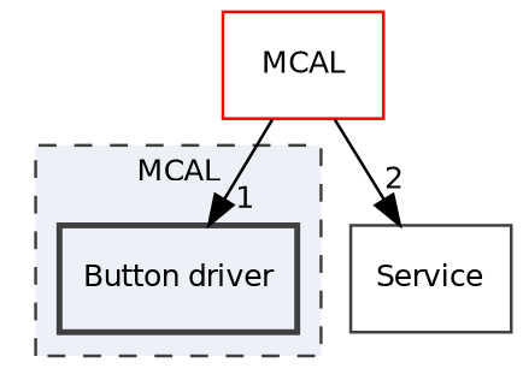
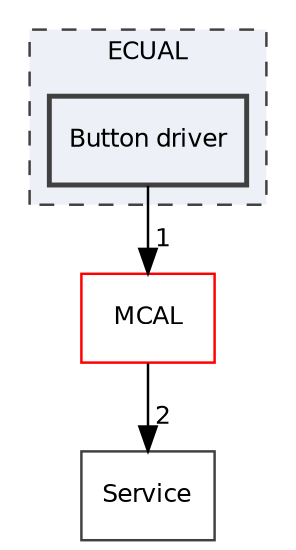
  digraph {
    compound=true
    fontname="DejaVu Sans"
    node [color=grey25 fillcolor="#edf0f7" fontname="DejaVu Sans" fontsize=10 shape=box]
    edge [fontname="DejaVu Sans" fontsize=10 labeldistance=1.5 labelfontname=Helvetica labelfontsize=10]
    n1 [label="Button driver" style="filled,bold,"]
    n2 [color=red label=MCAL]
    n3 [label=Service]
    subgraph cluster_1 {
      bgcolor="#edf0f7"
      fontsize=10
-     label=MCAL
+     label=ECUAL
      pencolor=grey25
      style="filled,dashed,"
      n1
    }
-   n2 -> n1 [headlabel=1]
+   n1 -> n2 [headlabel=1]
    n2 -> n3 [headlabel=2]
  }
